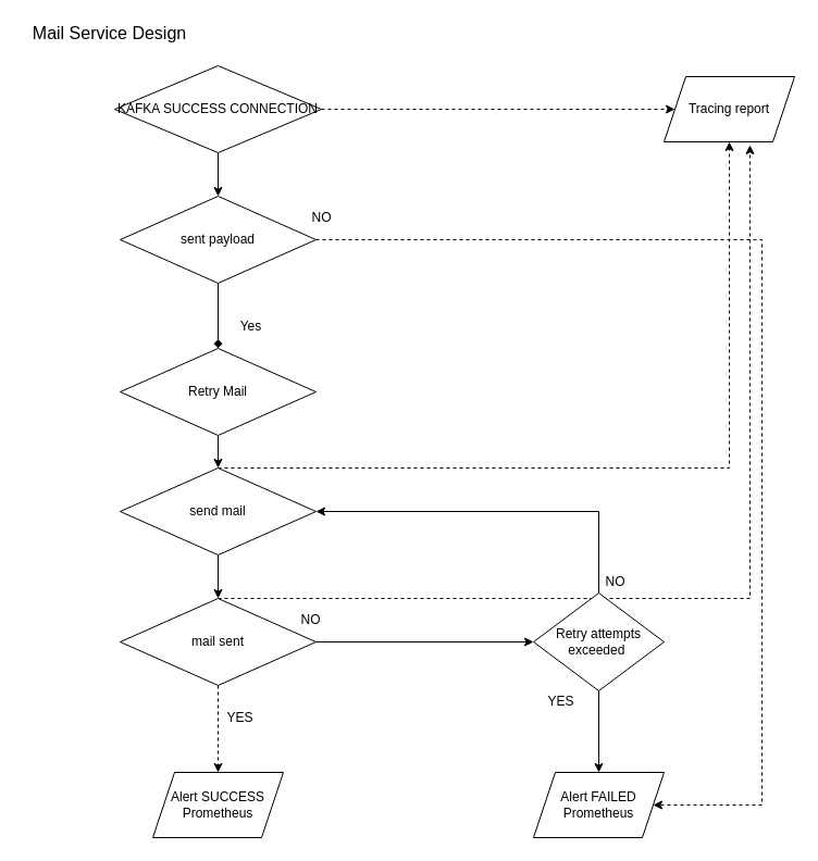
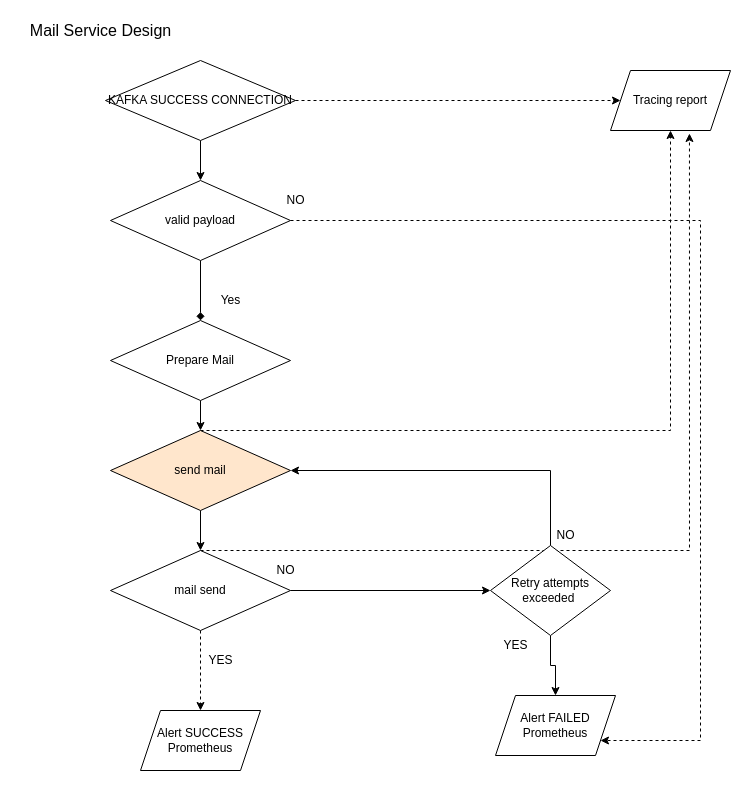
  <mxCell id="0" />
  <mxCell id="1" parent="0" />
  <mxCell id="2" value="" style="edgeStyle=orthogonalEdgeStyle;rounded=0;orthogonalLoop=1;jettySize=auto;html=1;" edge="1" parent="1" source="4" target="7"><mxGeometry relative="1" as="geometry" /></mxCell>
  <mxCell id="3" style="edgeStyle=orthogonalEdgeStyle;rounded=0;orthogonalLoop=1;jettySize=auto;html=1;entryX=0;entryY=0.5;entryDx=0;entryDy=0;fontSize=12;dashed=1;" edge="1" parent="1" source="4" target="29"><mxGeometry relative="1" as="geometry" /></mxCell>
  <mxCell id="4" value="&lt;font style=&quot;font-size: 12px;&quot;&gt;KAFKA SUCCESS CONNECTION&lt;/font&gt;" style="rhombus;whiteSpace=wrap;html=1;" vertex="1" parent="1"><mxGeometry x="105" y="60" width="190" height="80" as="geometry" /></mxCell>
  <mxCell id="5" value="" style="edgeStyle=orthogonalEdgeStyle;rounded=0;orthogonalLoop=1;jettySize=auto;html=1;endArrow=diamond;" edge="1" parent="1" source="7" target="9"><mxGeometry relative="1" as="geometry" /></mxCell>
  <mxCell id="6" style="edgeStyle=orthogonalEdgeStyle;rounded=0;orthogonalLoop=1;jettySize=auto;html=1;dashed=1;" edge="1" parent="1" source="7" target="16"><mxGeometry relative="1" as="geometry"><Array as="points"><mxPoint x="700" y="220" /><mxPoint x="700" y="740" /></Array></mxGeometry></mxCell>
- <mxCell id="7" value="sent payload" style="rhombus;whiteSpace=wrap;html=1;" vertex="1" parent="1"><mxGeometry x="110" y="180" width="180" height="80" as="geometry" /></mxCell>
+ <mxCell id="7" value="valid payload" style="rhombus;whiteSpace=wrap;html=1;" vertex="1" parent="1"><mxGeometry x="110" y="180" width="180" height="80" as="geometry" /></mxCell>
  <mxCell id="8" value="" style="edgeStyle=orthogonalEdgeStyle;rounded=0;orthogonalLoop=1;jettySize=auto;html=1;" edge="1" parent="1" source="9" target="24"><mxGeometry relative="1" as="geometry" /></mxCell>
- <mxCell id="9" value="Retry Mail" style="rhombus;whiteSpace=wrap;html=1;" vertex="1" parent="1"><mxGeometry x="110" y="320" width="180" height="80" as="geometry" /></mxCell>
+ <mxCell id="9" value="Prepare Mail" style="rhombus;whiteSpace=wrap;html=1;" vertex="1" parent="1"><mxGeometry x="110" y="320" width="180" height="80" as="geometry" /></mxCell>
  <mxCell id="10" style="edgeStyle=orthogonalEdgeStyle;rounded=0;orthogonalLoop=1;jettySize=auto;html=1;entryX=0;entryY=0.5;entryDx=0;entryDy=0;" edge="1" parent="1" source="13" target="21"><mxGeometry relative="1" as="geometry" /></mxCell>
  <mxCell id="11" style="edgeStyle=orthogonalEdgeStyle;rounded=0;orthogonalLoop=1;jettySize=auto;html=1;entryX=0.5;entryY=0;entryDx=0;entryDy=0;dashed=1;" edge="1" parent="1" source="13" target="18"><mxGeometry relative="1" as="geometry" /></mxCell>
  <mxCell id="12" style="edgeStyle=orthogonalEdgeStyle;rounded=0;orthogonalLoop=1;jettySize=auto;html=1;entryX=0.658;entryY=1.05;entryDx=0;entryDy=0;entryPerimeter=0;fontSize=12;dashed=1;" edge="1" parent="1" source="13" target="29"><mxGeometry relative="1" as="geometry"><Array as="points"><mxPoint x="689" y="550" /></Array></mxGeometry></mxCell>
- <mxCell id="13" value="mail sent" style="rhombus;whiteSpace=wrap;html=1;" vertex="1" parent="1"><mxGeometry x="110" y="550" width="180" height="80" as="geometry" /></mxCell>
+ <mxCell id="13" value="mail send" style="rhombus;whiteSpace=wrap;html=1;" vertex="1" parent="1"><mxGeometry x="110" y="550" width="180" height="80" as="geometry" /></mxCell>
  <mxCell id="14" value="NO" style="text;html=1;align=center;verticalAlign=middle;resizable=0;points=[];autosize=1;strokeColor=none;fillColor=none;" vertex="1" parent="1"><mxGeometry x="280" y="190" width="30" height="20" as="geometry" /></mxCell>
  <mxCell id="15" value="Yes" style="text;html=1;align=center;verticalAlign=middle;resizable=0;points=[];autosize=1;strokeColor=none;fillColor=none;" vertex="1" parent="1"><mxGeometry x="210" y="290" width="40" height="20" as="geometry" /></mxCell>
- <mxCell id="16" value="Alert FAILED Prometheus" style="shape=parallelogram;perimeter=parallelogramPerimeter;whiteSpace=wrap;html=1;fixedSize=1;" vertex="1" parent="1"><mxGeometry x="490" y="710" width="120" height="60" as="geometry" /></mxCell>
+ <mxCell id="16" value="Alert FAILED Prometheus" style="shape=parallelogram;perimeter=parallelogramPerimeter;whiteSpace=wrap;html=1;fixedSize=1;" vertex="1" parent="1"><mxGeometry x="495" y="695" width="120" height="60" as="geometry" /></mxCell>
  <mxCell id="17" value="NO" style="text;html=1;align=center;verticalAlign=middle;resizable=0;points=[];autosize=1;strokeColor=none;fillColor=none;" vertex="1" parent="1"><mxGeometry x="270" y="560" width="30" height="20" as="geometry" /></mxCell>
  <mxCell id="18" value="Alert SUCCESS&lt;br&gt;Prometheus" style="shape=parallelogram;perimeter=parallelogramPerimeter;whiteSpace=wrap;html=1;fixedSize=1;" vertex="1" parent="1"><mxGeometry x="140" y="710" width="120" height="60" as="geometry" /></mxCell>
  <mxCell id="19" style="edgeStyle=orthogonalEdgeStyle;rounded=0;orthogonalLoop=1;jettySize=auto;html=1;entryX=1;entryY=0.5;entryDx=0;entryDy=0;" edge="1" parent="1" source="21" target="24"><mxGeometry relative="1" as="geometry"><Array as="points"><mxPoint x="550" y="470" /></Array></mxGeometry></mxCell>
  <mxCell id="20" style="edgeStyle=orthogonalEdgeStyle;rounded=0;orthogonalLoop=1;jettySize=auto;html=1;entryX=0.5;entryY=0;entryDx=0;entryDy=0;" edge="1" parent="1" source="21" target="16"><mxGeometry relative="1" as="geometry" /></mxCell>
  <mxCell id="21" value="Retry attempts exceeded&amp;nbsp;" style="rhombus;whiteSpace=wrap;html=1;" vertex="1" parent="1"><mxGeometry x="490" y="545" width="120" height="90" as="geometry" /></mxCell>
  <mxCell id="22" value="" style="edgeStyle=orthogonalEdgeStyle;rounded=0;orthogonalLoop=1;jettySize=auto;html=1;" edge="1" parent="1" source="24" target="13"><mxGeometry relative="1" as="geometry" /></mxCell>
  <mxCell id="23" style="edgeStyle=orthogonalEdgeStyle;rounded=0;orthogonalLoop=1;jettySize=auto;html=1;entryX=0.5;entryY=1;entryDx=0;entryDy=0;fontSize=12;dashed=1;" edge="1" parent="1" source="24" target="29"><mxGeometry relative="1" as="geometry"><Array as="points"><mxPoint x="670" y="430" /></Array></mxGeometry></mxCell>
- <mxCell id="24" value="send mail" style="rhombus;whiteSpace=wrap;html=1;" vertex="1" parent="1"><mxGeometry x="110" y="430" width="180" height="80" as="geometry" /></mxCell>
+ <mxCell id="24" value="send mail" style="rhombus;whiteSpace=wrap;html=1;fillColor=#ffe6cc;" vertex="1" parent="1"><mxGeometry x="110" y="430" width="180" height="80" as="geometry" /></mxCell>
  <mxCell id="25" value="NO" style="text;html=1;align=center;verticalAlign=middle;resizable=0;points=[];autosize=1;strokeColor=none;fillColor=none;" vertex="1" parent="1"><mxGeometry x="550" y="525" width="30" height="20" as="geometry" /></mxCell>
  <mxCell id="26" value="YES" style="text;html=1;align=center;verticalAlign=middle;resizable=0;points=[];autosize=1;strokeColor=none;fillColor=none;" vertex="1" parent="1"><mxGeometry x="495" y="635" width="40" height="20" as="geometry" /></mxCell>
  <mxCell id="27" value="YES" style="text;html=1;align=center;verticalAlign=middle;resizable=0;points=[];autosize=1;strokeColor=none;fillColor=none;" vertex="1" parent="1"><mxGeometry x="200" y="650" width="40" height="20" as="geometry" /></mxCell>
  <mxCell id="28" value="Mail Service Design" style="text;html=1;align=center;verticalAlign=middle;resizable=0;points=[];autosize=1;strokeColor=none;fillColor=none;strokeWidth=1;fontSize=16;fontStyle=0" vertex="1" parent="1"><mxGeometry x="20" y="20" width="160" height="20" as="geometry" /></mxCell>
  <mxCell id="29" value="Tracing report" style="shape=parallelogram;perimeter=parallelogramPerimeter;whiteSpace=wrap;html=1;fixedSize=1;fontSize=12;strokeWidth=1;" vertex="1" parent="1"><mxGeometry x="610" y="70" width="120" height="60" as="geometry" /></mxCell>
